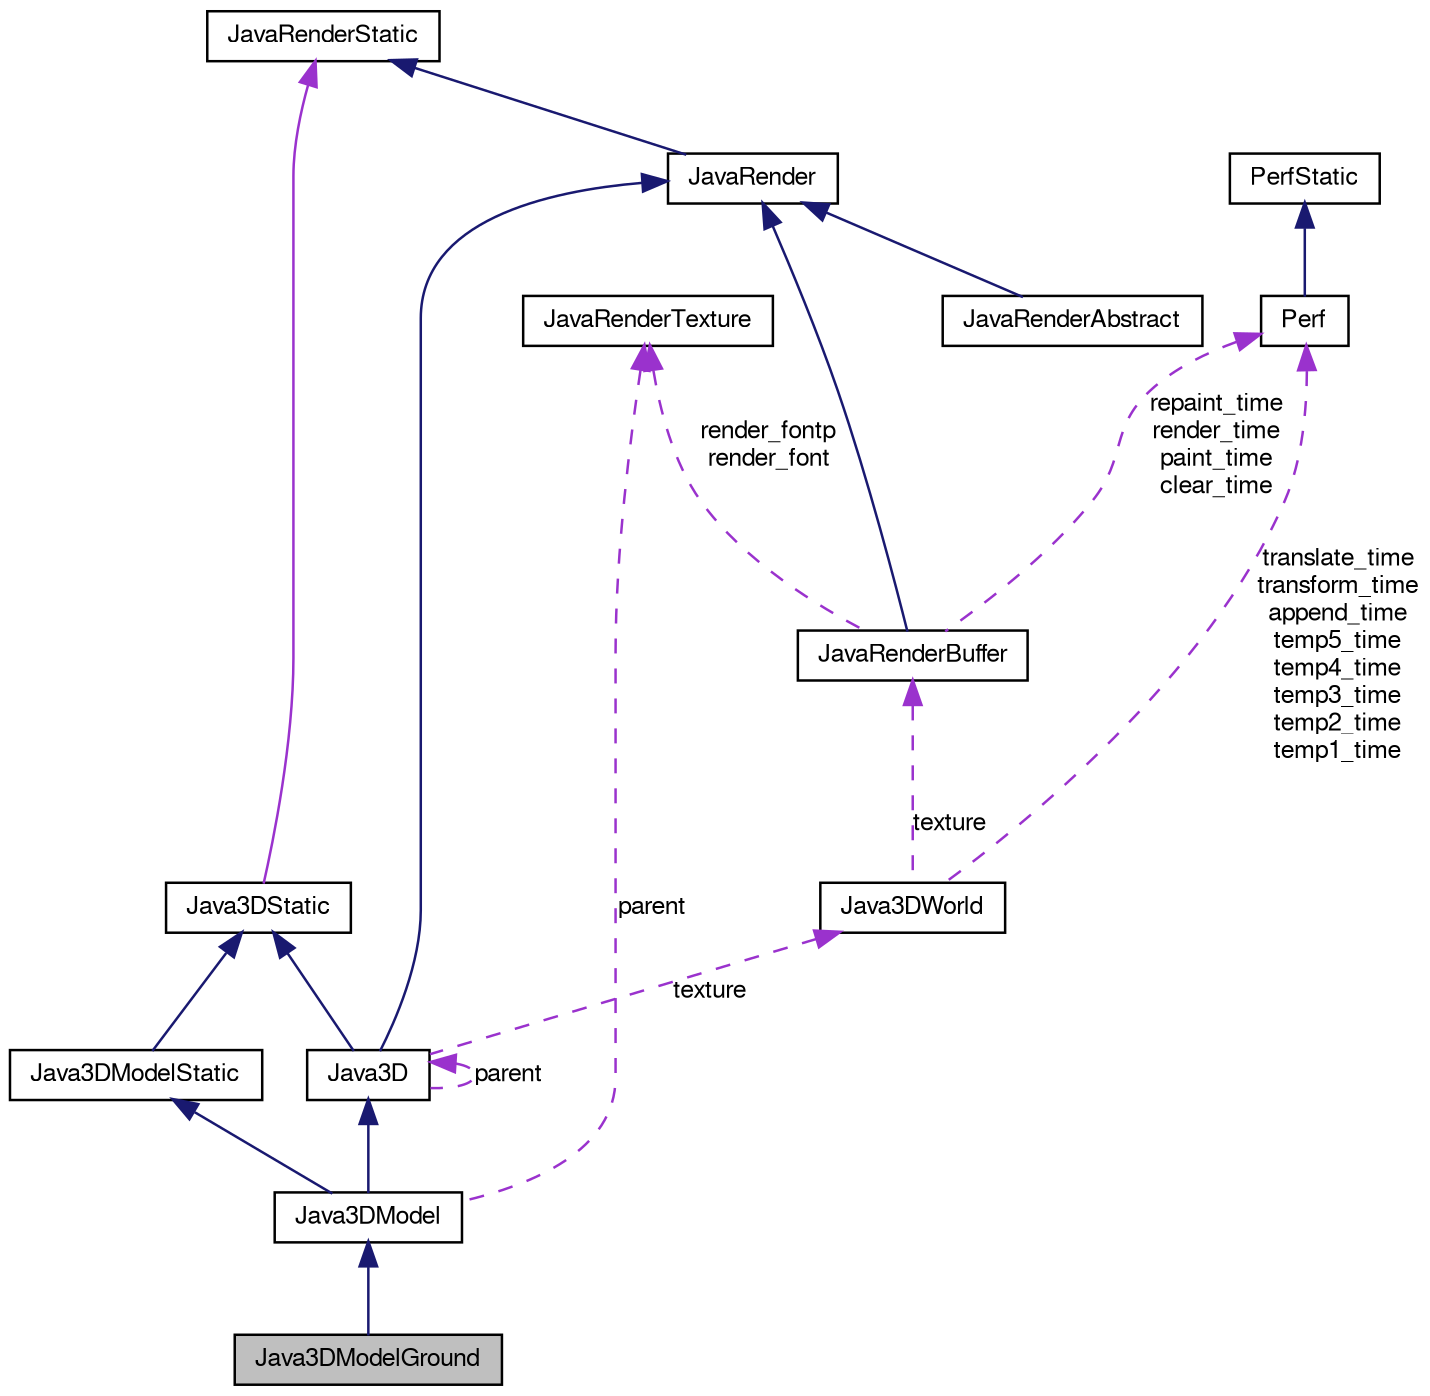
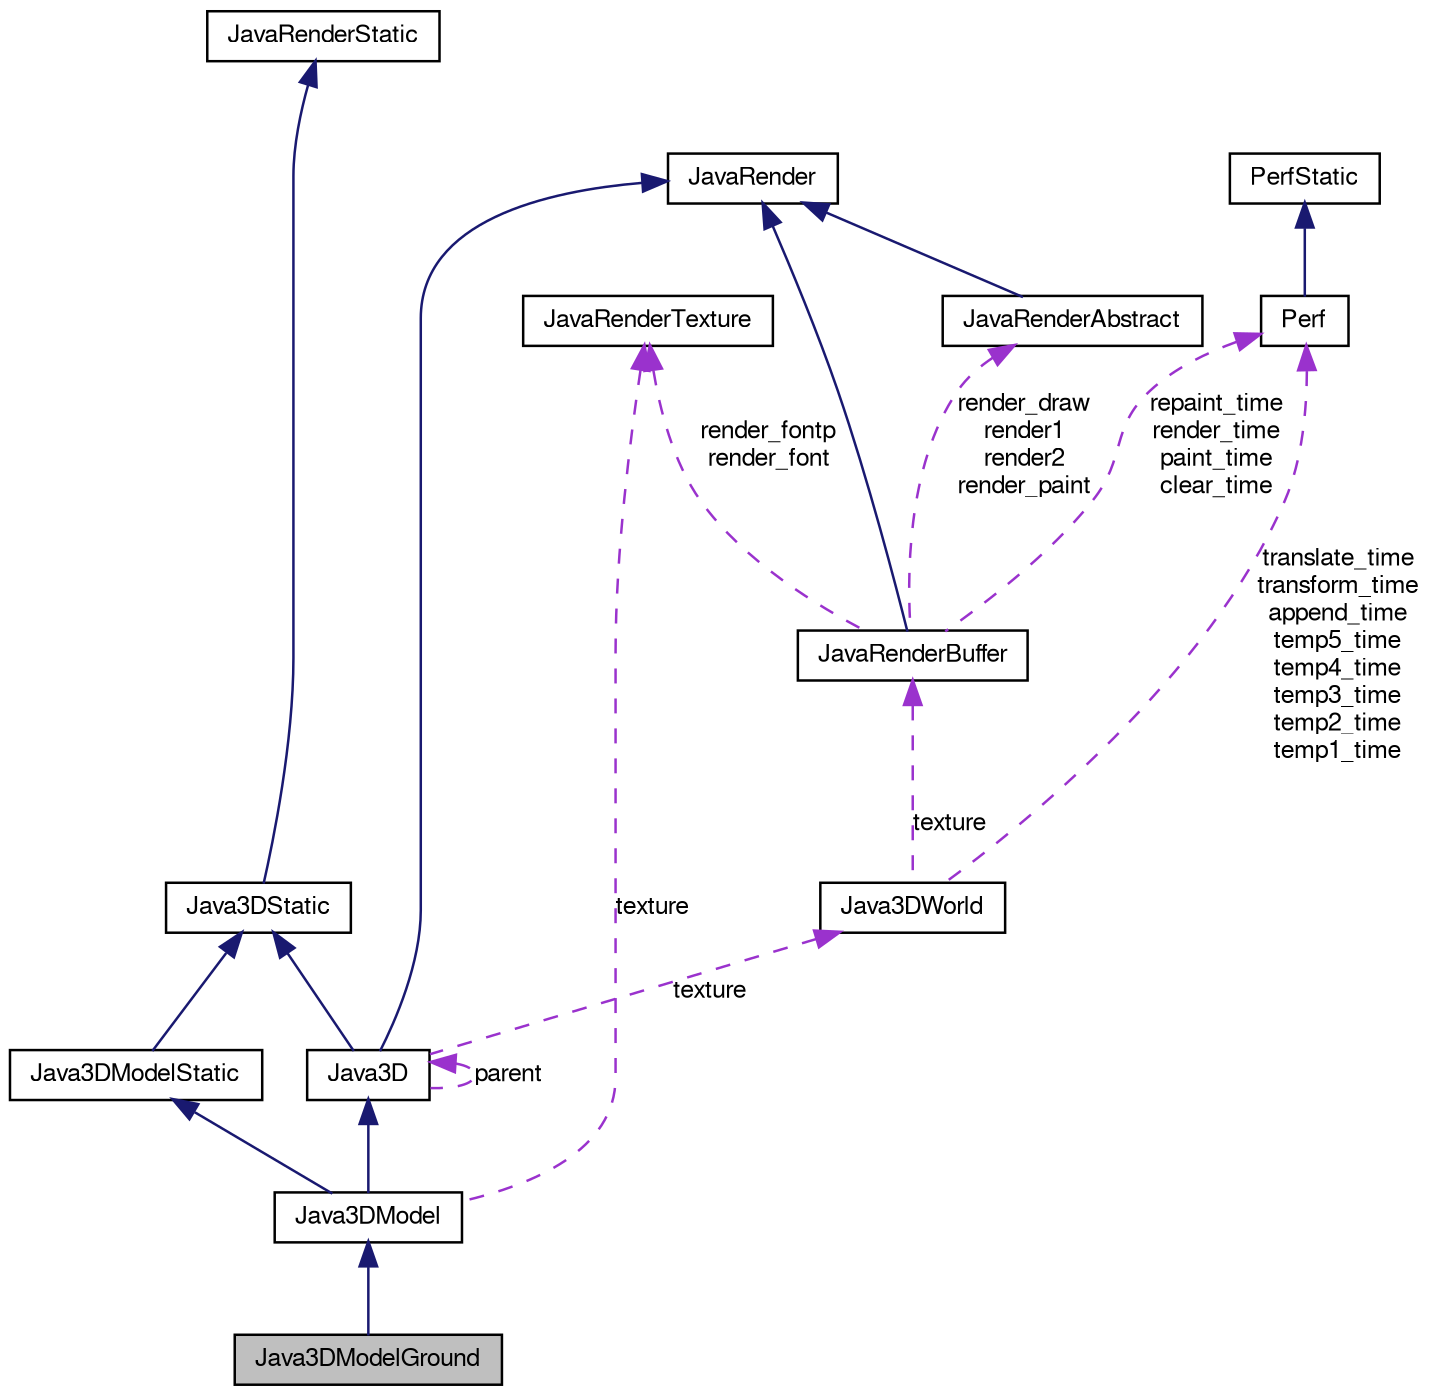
  digraph {
    node [color=black fontname=FreeSans fontsize=10 shape=record]
    edge [color=midnightblue dir=back fontname=FreeSans fontsize=10 labelfontname=FreeSans labelfontsize=10 style=solid]
    n1 [fillcolor=grey75 fontcolor=black height=0.2 label=Java3DModelGround style=filled width=0.4]
    n2 [height=0.2 label=Java3DModel width=0.4]
    n3 [height=0.2 label=Java3D width=0.4]
    n4 [height=0.2 label=Java3DWorld width=0.4]
    n5 [height=0.2 label=Java3DStatic width=0.4]
    n6 [height=0.2 label=Java3DModelStatic width=0.4]
    n7 [height=0.2 label=JavaRenderStatic width=0.4]
    n8 [height=0.2 label=JavaRender width=0.4]
    n9 [height=0.2 label=JavaRenderBuffer width=0.4]
    n10 [height=0.2 label=JavaRenderAbstract width=0.4]
    n11 [height=0.2 label=Perf width=0.4]
    n12 [height=0.2 label=PerfStatic width=0.4]
    n13 [height=0.2 label=JavaRenderTexture width=0.4]
    n2 -> n1
    n3 -> n2
    n3 -> n3 [color=darkorchid3 label=parent style=dashed]
    n4 -> n3 [color=darkorchid3 label=texture style=dashed]
    n5 -> n3
    n5 -> n6
    n6 -> n2
-   n7 -> n5 [color=darkorchid3]
-   n7 -> n8
+   n7 -> n5
    n8 -> n3
    n8 -> n9
    n8 -> n10
    n9 -> n4 [color=darkorchid3 label=texture style=dashed]
+   n10 -> n9 [color=darkorchid3 label="render_draw\nrender1\nrender2\nrender_paint" style=dashed]
    n11 -> n4 [color=darkorchid3 label="translate_time\ntransform_time\nappend_time\ntemp5_time\ntemp4_time\ntemp3_time\ntemp2_time\ntemp1_time" style=dashed]
    n11 -> n9 [color=darkorchid3 label="repaint_time\nrender_time\npaint_time\nclear_time" style=dashed]
    n12 -> n11
-   n13 -> n2 [color=darkorchid3 label=parent style=dashed]
+   n13 -> n2 [color=darkorchid3 label=texture style=dashed]
    n13 -> n9 [color=darkorchid3 label="render_fontp\nrender_font" style=dashed]
  }
